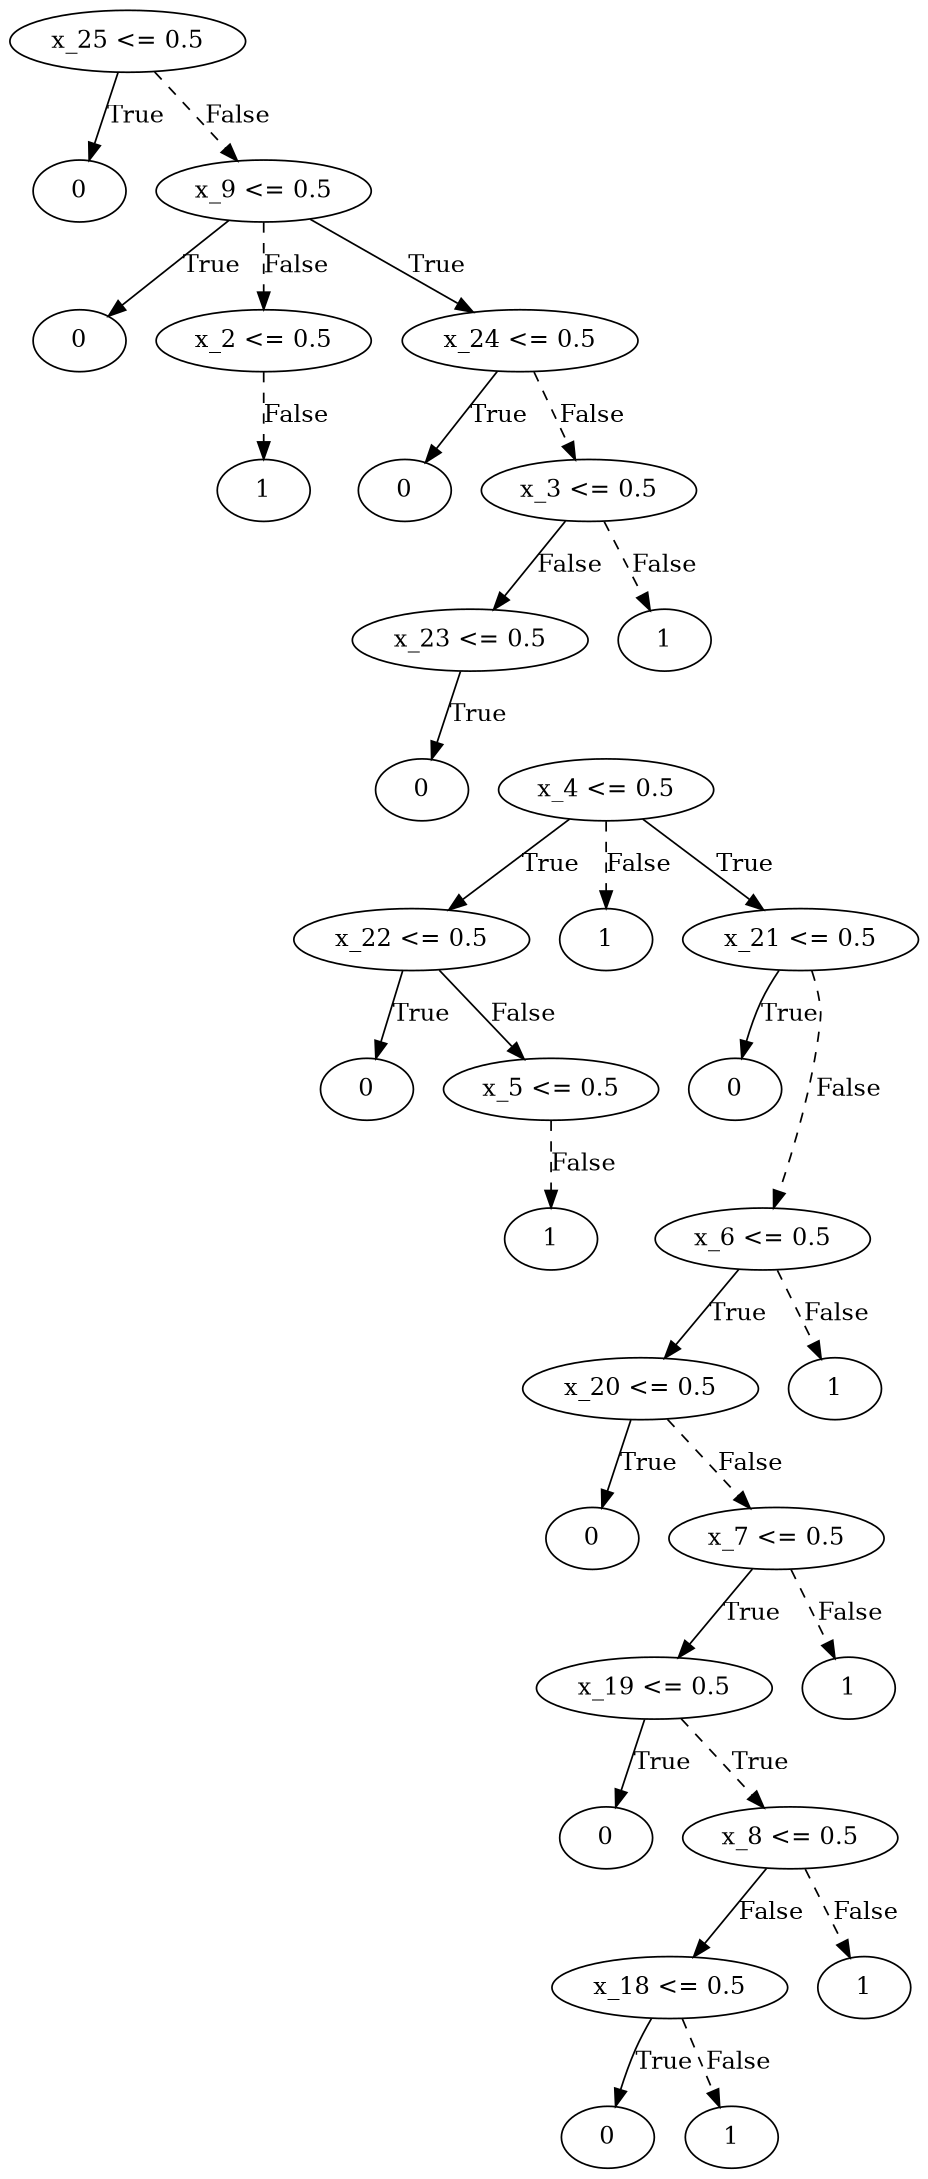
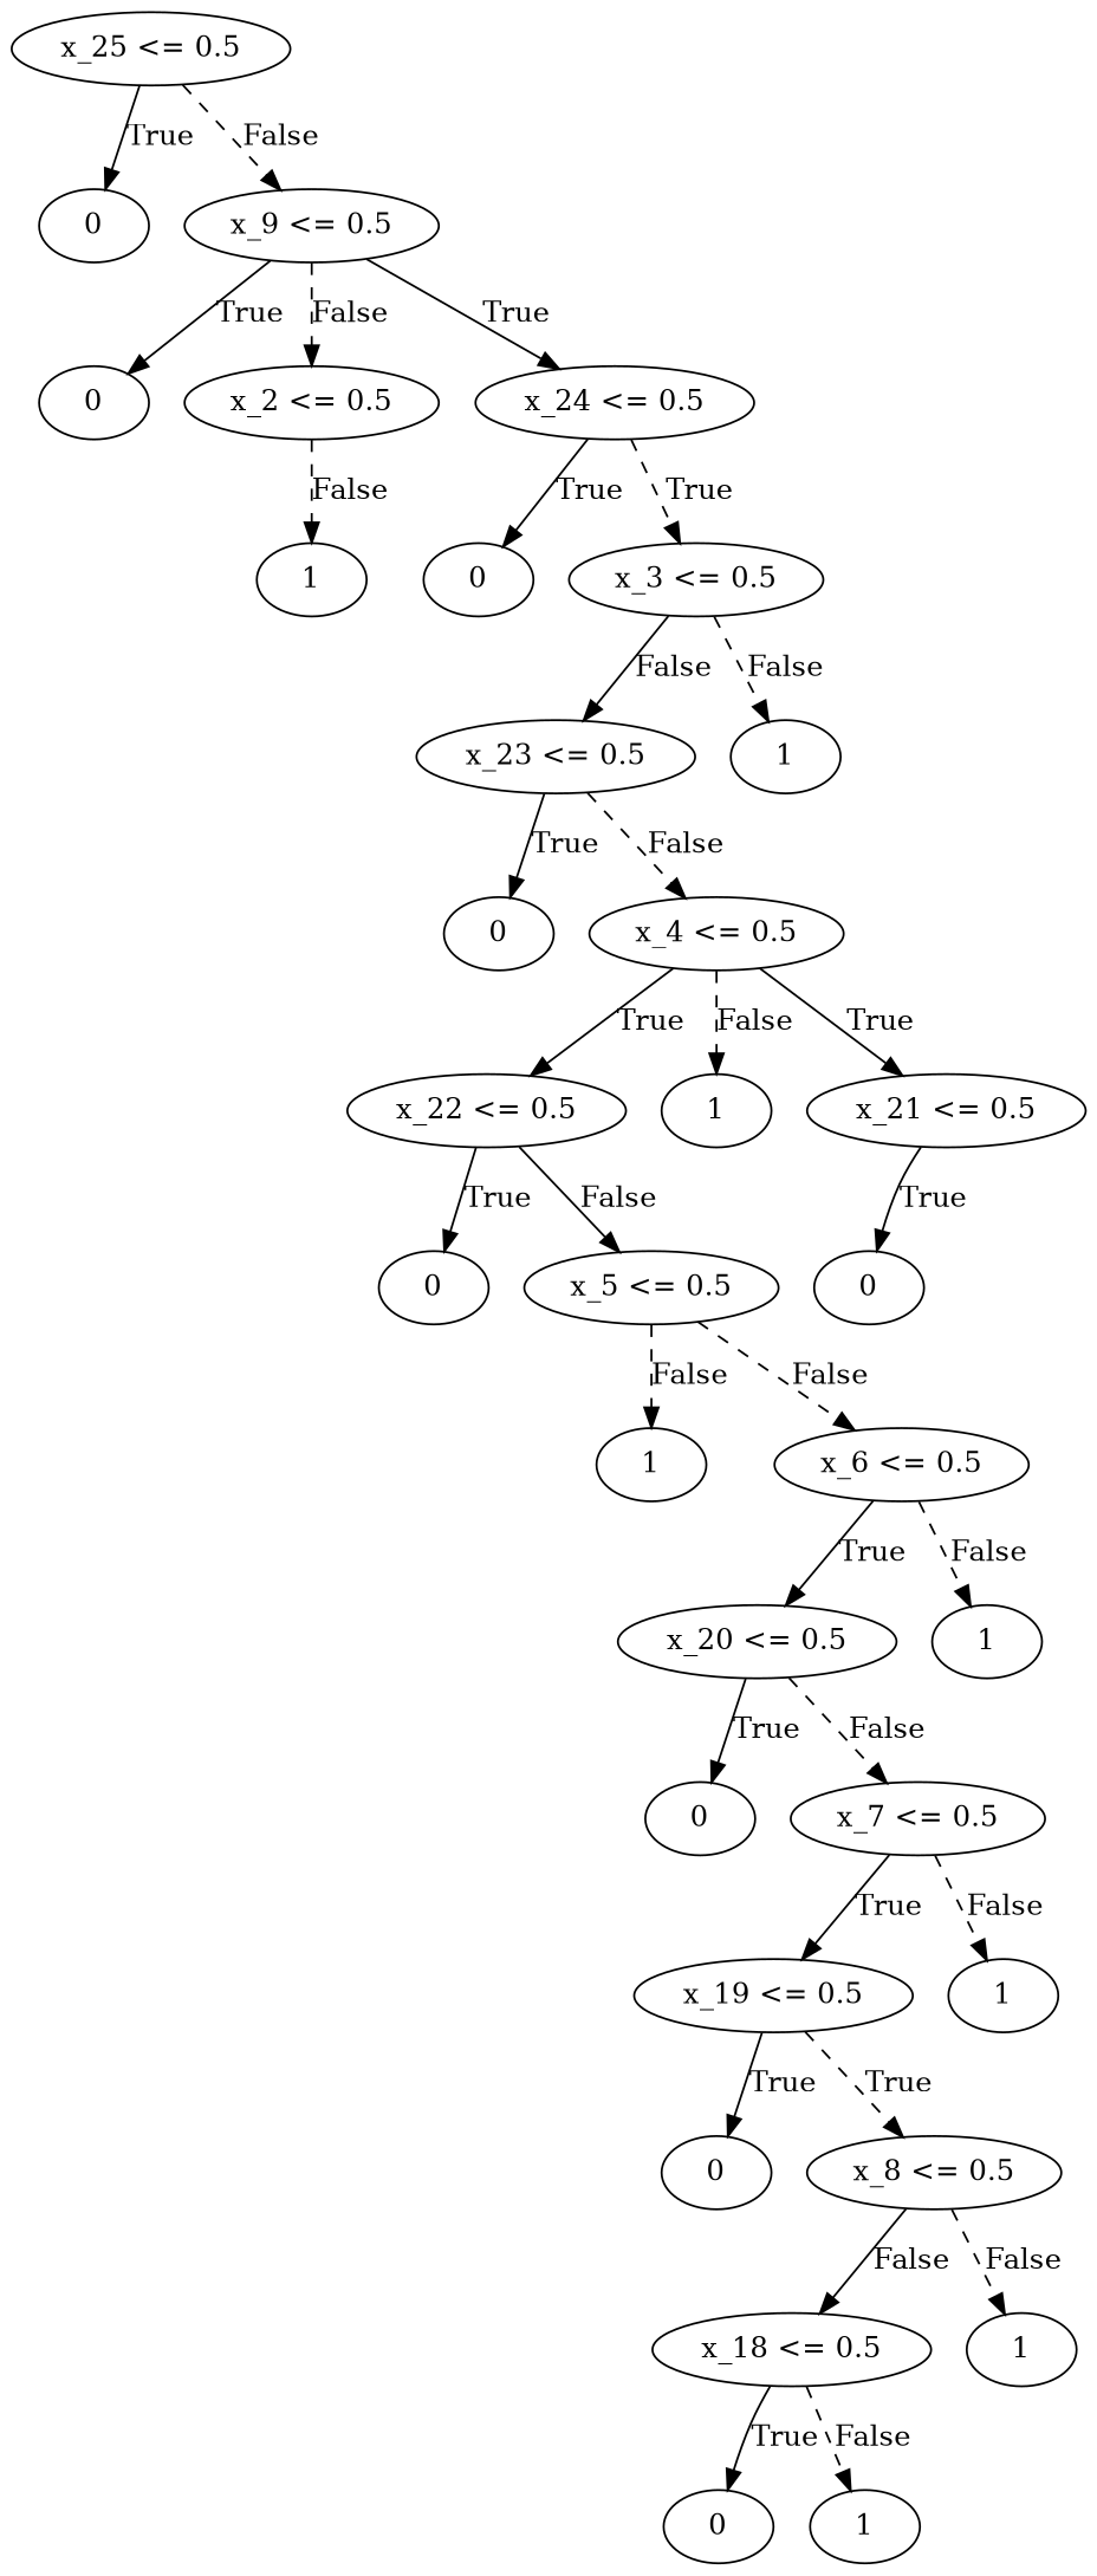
  digraph {
    n1 [label="x_25 <= 0.5"]
    n2 [label=0]
    n3 [label="x_9 <= 0.5"]
    n4 [label=0]
    n5 [label="x_2 <= 0.5"]
    n6 [label="x_24 <= 0.5"]
    n7 [label=1]
    n8 [label=0]
    n9 [label="x_3 <= 0.5"]
    n10 [label="x_23 <= 0.5"]
    n11 [label=1]
    n12 [label=0]
    n13 [label="x_4 <= 0.5"]
    n14 [label="x_22 <= 0.5"]
    n15 [label=1]
    n16 [label="x_21 <= 0.5"]
    n17 [label=0]
    n18 [label="x_5 <= 0.5"]
    n19 [label=1]
    n20 [label=0]
    n21 [label="x_6 <= 0.5"]
    n22 [label="x_20 <= 0.5"]
    n23 [label=1]
    n24 [label=0]
    n25 [label="x_7 <= 0.5"]
    n26 [label="x_19 <= 0.5"]
    n27 [label=1]
    n28 [label=0]
    n29 [label="x_8 <= 0.5"]
    n30 [label="x_18 <= 0.5"]
    n31 [label=1]
    n32 [label=0]
    n33 [label=1]
    n1 -> n2 [label=True]
    n1 -> n3 [label=False style=dashed]
    n3 -> n4 [label=True]
    n3 -> n5 [label=False style=dashed]
    n3 -> n6 [label=True]
    n5 -> n7 [label=False style=dashed]
    n6 -> n8 [label=True]
-   n6 -> n9 [label=False style=dashed]
+   n6 -> n9 [label=True style=dashed]
    n9 -> n10 [label=False]
    n9 -> n11 [label=False style=dashed]
    n10 -> n12 [label=True]
+   n10 -> n13 [label=False style=dashed]
    n13 -> n14 [label=True]
    n13 -> n15 [label=False style=dashed]
    n13 -> n16 [label=True]
    n14 -> n17 [label=True]
    n14 -> n18 [label=False style=solid]
    n16 -> n20 [label=True]
-   n16 -> n21 [label=False style=dashed]
+   n18 -> n21 [label=False style=dashed]
    n18 -> n19 [label=False style=dashed]
    n21 -> n22 [label=True]
    n21 -> n23 [label=False style=dashed]
    n22 -> n24 [label=True]
    n22 -> n25 [label=False style=dashed]
    n25 -> n26 [label=True]
    n25 -> n27 [label=False style=dashed]
    n26 -> n28 [label=True]
    n26 -> n29 [label=True style=dashed]
    n29 -> n30 [label=False]
    n29 -> n31 [label=False style=dashed]
    n30 -> n32 [label=True]
    n30 -> n33 [label=False style=dashed]
  }
